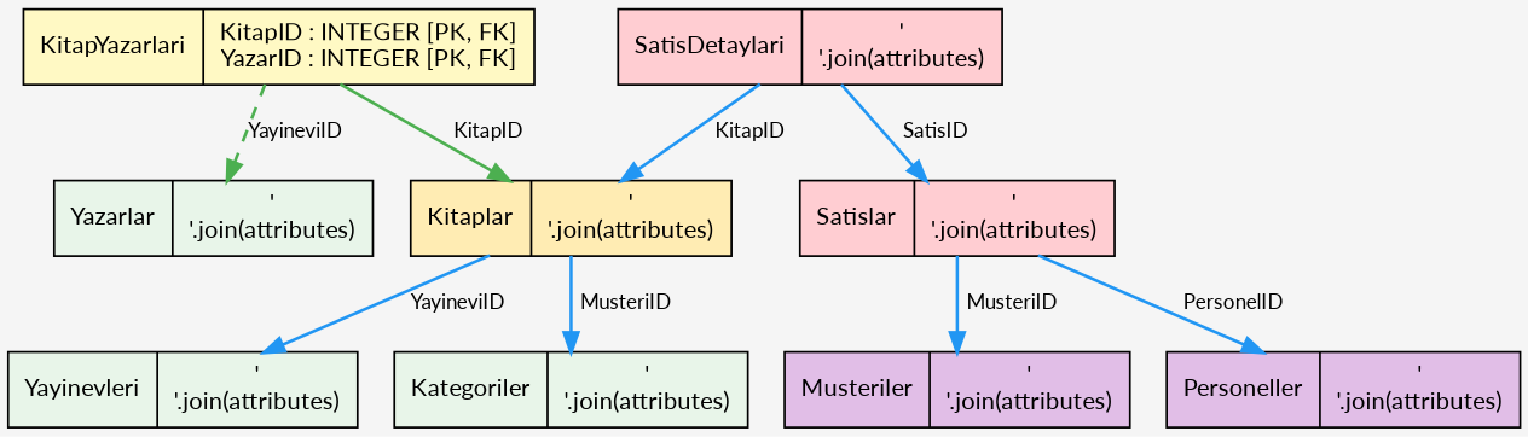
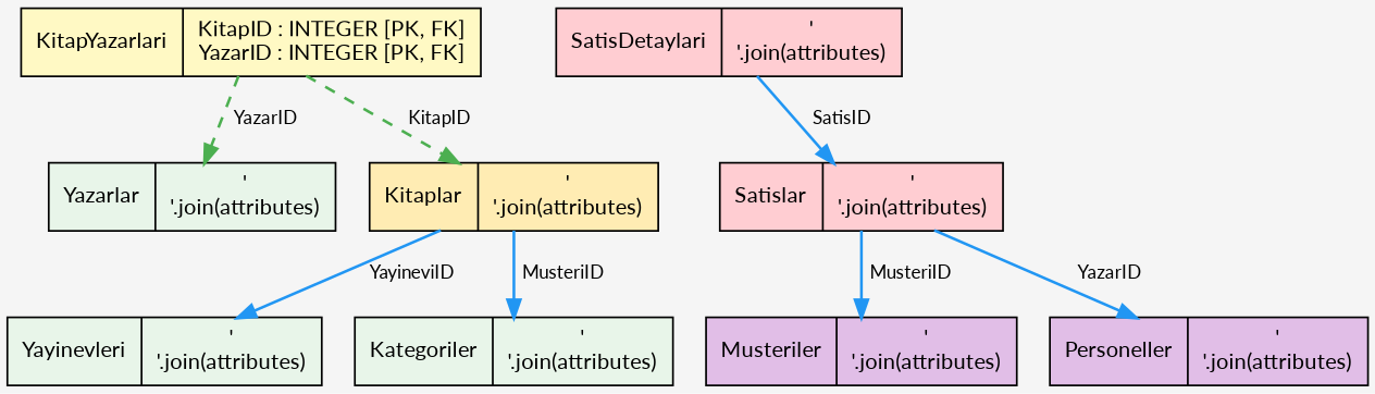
  digraph {
    bgcolor="#F5F5F5"
    fontname=Lato
    rankdir=TB
    splines=polyline
    node [fillcolor="#E8F5E9" fontname=Lato fontsize=12 shape=record style=filled]
    edge [color="#2196F3" fontname=Lato fontsize=10 penwidth=1.5]
    n1 [label="Yazarlar|{'\n'.join(attributes)}"]
    n2 [label="Yayinevleri|{'\n'.join(attributes)}"]
    n3 [label="Kategoriler|{'\n'.join(attributes)}"]
    n4 [fillcolor="#FFECB3" label="Kitaplar|{'\n'.join(attributes)}"]
    n5 [fillcolor="#E1BEE7" label="Musteriler|{'\n'.join(attributes)}"]
    n6 [fillcolor="#E1BEE7" label="Personeller|{'\n'.join(attributes)}"]
    n7 [fillcolor="#FFCDD2" label="Satislar|{'\n'.join(attributes)}"]
    n8 [fillcolor="#FFCDD2" label="SatisDetaylari|{'\n'.join(attributes)}"]
    n9 [fillcolor="#FFF9C4" label="KitapYazarlari|{KitapID : INTEGER [PK, FK]\nYazarID : INTEGER [PK, FK]}"]
    n4 -> n2 [label="  YayineviID  "]
    n4 -> n3 [label="  MusteriID  "]
    n7 -> n5 [label="  MusteriID  "]
-   n7 -> n6 [label="  PersonelID  "]
-   n8 -> n4 [label="  KitapID  "]
+   n7 -> n6 [label="  YazarID  "]
    n8 -> n7 [label="  SatisID  "]
-   n9 -> n1 [color="#4CAF50" label="  YayineviID  " style=dashed]
-   n9 -> n4 [color="#4CAF50" label="  KitapID  " style=solid]
+   n9 -> n1 [color="#4CAF50" label="  YazarID  " style=dashed]
+   n9 -> n4 [color="#4CAF50" label="  KitapID  " style=dashed]
  }
